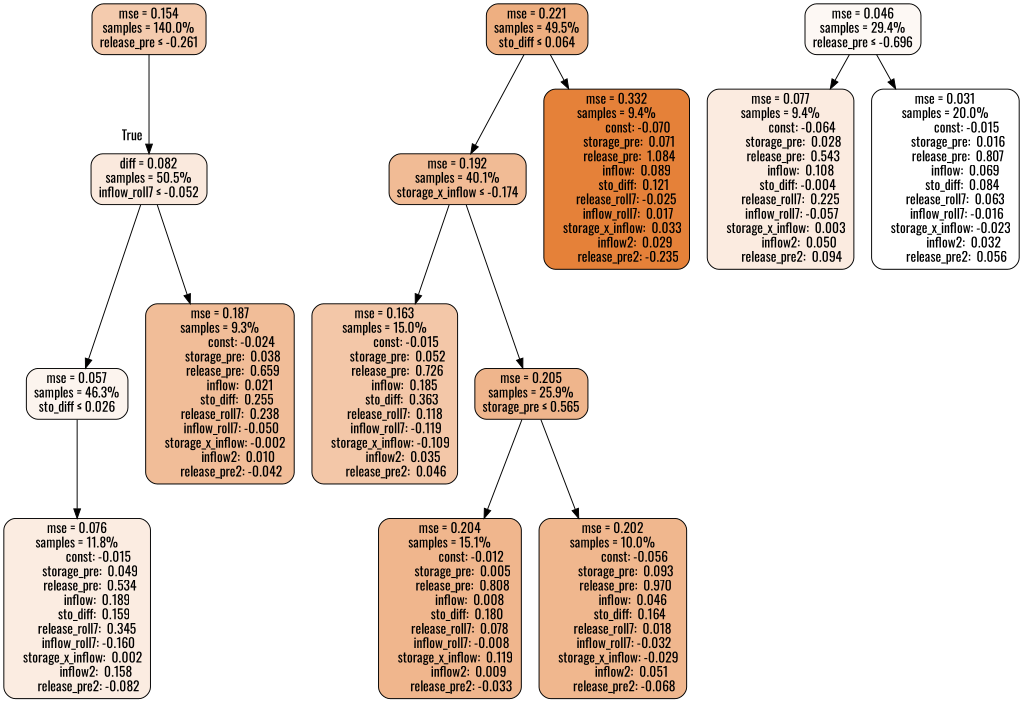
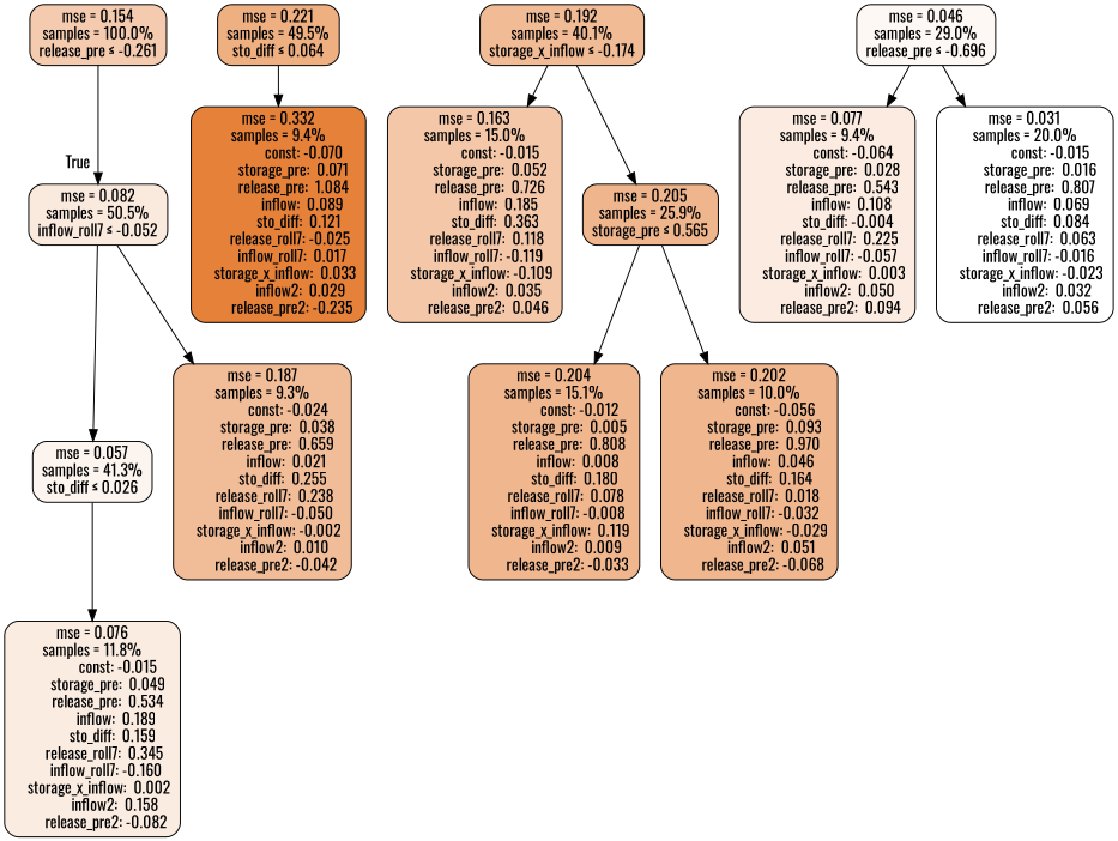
  digraph {
    fontname=Oswald
    node [color=black fontname=Oswald shape=rectangle style="filled, rounded"]
    edge [fontname=Oswald]
-   n1 [fillcolor="#f4cbae" label="mse = 0.154\nsamples = 140.0%\nrelease_pre &le; -0.261"]
-   n2 [fillcolor="#fae9dd" label="diff = 0.082\nsamples = 50.5%\ninflow_roll7 &le; -0.052"]
-   n3 [fillcolor="#fcf4ee" label="mse = 0.057\nsamples = 46.3%\nsto_diff &le; 0.026"]
+   n1 [fillcolor="#f4cbae" label="mse = 0.154\nsamples = 100.0%\nrelease_pre &le; -0.261"]
+   n2 [fillcolor="#fae9dd" label="mse = 0.082\nsamples = 50.5%\ninflow_roll7 &le; -0.052"]
+   n3 [fillcolor="#fcf4ee" label="mse = 0.057\nsamples = 41.3%\nsto_diff &le; 0.026"]
    n4 [fillcolor="#f1bd98" label="mse = 0.187\nsamples = 9.3%\n               const: -0.024\n         storage_pre:  0.038\n         release_pre:  0.659\n              inflow:  0.021\n            sto_diff:  0.255\n       release_roll7:  0.238\n        inflow_roll7: -0.050\n    storage_x_inflow: -0.002\n             inflow2:  0.010\n        release_pre2: -0.042"]
    n5 [fillcolor="#eeaf81" label="mse = 0.221\nsamples = 49.5%\nsto_diff &le; 0.064"]
    n6 [fillcolor="#f1bb95" label="mse = 0.192\nsamples = 40.1%\nstorage_x_inflow &le; -0.174"]
    n7 [fillcolor="#e58139" label="mse = 0.332\nsamples = 9.4%\n               const: -0.070\n         storage_pre:  0.071\n         release_pre:  1.084\n              inflow:  0.089\n            sto_diff:  0.121\n       release_roll7: -0.025\n        inflow_roll7:  0.017\n    storage_x_inflow:  0.033\n             inflow2:  0.029\n        release_pre2: -0.235"]
    n8 [fillcolor="#fbece1" label="mse = 0.076\nsamples = 11.8%\n               const: -0.015\n         storage_pre:  0.049\n         release_pre:  0.534\n              inflow:  0.189\n            sto_diff:  0.159\n       release_roll7:  0.345\n        inflow_roll7: -0.160\n    storage_x_inflow:  0.002\n             inflow2:  0.158\n        release_pre2: -0.082"]
-   n9 [fillcolor="#fdf8f4" label="mse = 0.046\nsamples = 29.4%\nrelease_pre &le; -0.696"]
+   n9 [fillcolor="#fdf8f4" label="mse = 0.046\nsamples = 29.0%\nrelease_pre &le; -0.696"]
    n10 [fillcolor="#fbebe0" label="mse = 0.077\nsamples = 9.4%\n               const: -0.064\n         storage_pre:  0.028\n         release_pre:  0.543\n              inflow:  0.108\n            sto_diff: -0.004\n       release_roll7:  0.225\n        inflow_roll7: -0.057\n    storage_x_inflow:  0.003\n             inflow2:  0.050\n        release_pre2:  0.094"]
    n11 [fillcolor="#ffffff" label="mse = 0.031\nsamples = 20.0%\n               const: -0.015\n         storage_pre:  0.016\n         release_pre:  0.807\n              inflow:  0.069\n            sto_diff:  0.084\n       release_roll7:  0.063\n        inflow_roll7: -0.016\n    storage_x_inflow: -0.023\n             inflow2:  0.032\n        release_pre2:  0.056"]
    n12 [fillcolor="#f3c7a8" label="mse = 0.163\nsamples = 15.0%\n               const: -0.015\n         storage_pre:  0.052\n         release_pre:  0.726\n              inflow:  0.185\n            sto_diff:  0.363\n       release_roll7:  0.118\n        inflow_roll7: -0.119\n    storage_x_inflow: -0.109\n             inflow2:  0.035\n        release_pre2:  0.046"]
    n13 [fillcolor="#efb58c" label="mse = 0.205\nsamples = 25.9%\nstorage_pre &le; 0.565"]
    n14 [fillcolor="#f0b68d" label="mse = 0.204\nsamples = 15.1%\n               const: -0.012\n         storage_pre:  0.005\n         release_pre:  0.808\n              inflow:  0.008\n            sto_diff:  0.180\n       release_roll7:  0.078\n        inflow_roll7: -0.008\n    storage_x_inflow:  0.119\n             inflow2:  0.009\n        release_pre2: -0.033"]
    n15 [fillcolor="#f0b78e" label="mse = 0.202\nsamples = 10.0%\n               const: -0.056\n         storage_pre:  0.093\n         release_pre:  0.970\n              inflow:  0.046\n            sto_diff:  0.164\n       release_roll7:  0.018\n        inflow_roll7: -0.032\n    storage_x_inflow: -0.029\n             inflow2:  0.051\n        release_pre2: -0.068"]
    n1 -> n2 [headlabel=True labelangle=45 labeldistance=2.5]
    n2 -> n3
    n2 -> n4
    n3 -> n8
-   n5 -> n6
    n5 -> n7
    n6 -> n12
    n6 -> n13
    n9 -> n10
    n9 -> n11
    n13 -> n14
    n13 -> n15
  }
